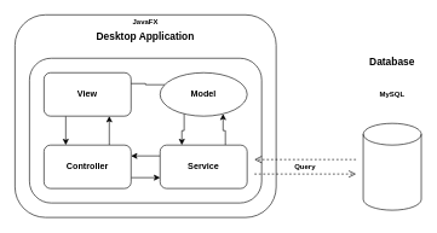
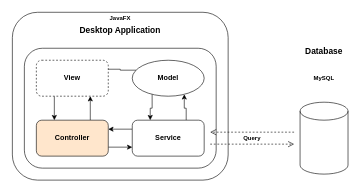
  <mxCell id="0" />
  <mxCell id="1" parent="0" />
  <mxCell id="2" value="" style="rounded=1;whiteSpace=wrap;html=1;" vertex="1" parent="1"><mxGeometry x="20" y="20" width="360" height="280" as="geometry" /></mxCell>
  <mxCell id="3" value="&lt;b&gt;&lt;font style=&quot;font-size: 14px;&quot;&gt;Desktop Application&lt;/font&gt;&lt;/b&gt;" style="text;html=1;align=center;verticalAlign=middle;whiteSpace=wrap;rounded=0;" vertex="1" parent="1"><mxGeometry x="20" y="40" width="360" height="20" as="geometry" /></mxCell>
  <mxCell id="4" value="&lt;b&gt;&lt;font style=&quot;font-size: 10px;&quot;&gt;JavaFX&lt;/font&gt;&lt;/b&gt;" style="text;html=1;align=center;verticalAlign=middle;whiteSpace=wrap;rounded=0;" vertex="1" parent="1"><mxGeometry x="20" y="20" width="360" height="20" as="geometry" /></mxCell>
  <mxCell id="5" value="" style="rounded=1;whiteSpace=wrap;html=1;" vertex="1" parent="1"><mxGeometry x="40" y="80" width="320" height="200" as="geometry" /></mxCell>
  <mxCell id="6" style="edgeStyle=orthogonalEdgeStyle;rounded=0;orthogonalLoop=1;jettySize=auto;html=1;exitX=0;exitY=0.25;exitDx=0;exitDy=0;entryX=1;entryY=0.25;entryDx=0;entryDy=0;" edge="1" parent="1" source="8" target="11"><mxGeometry relative="1" as="geometry" /></mxCell>
  <mxCell id="7" style="edgeStyle=orthogonalEdgeStyle;rounded=0;orthogonalLoop=1;jettySize=auto;html=1;exitX=0.75;exitY=0;exitDx=0;exitDy=0;entryX=0.75;entryY=1;entryDx=0;entryDy=0;" edge="1" parent="1" source="8" target="16"><mxGeometry relative="1" as="geometry" /></mxCell>
  <mxCell id="8" value="&lt;b&gt;Service&lt;/b&gt;" style="rounded=1;whiteSpace=wrap;html=1;" vertex="1" parent="1"><mxGeometry x="220" y="200" width="120" height="60" as="geometry" /></mxCell>
  <mxCell id="9" style="edgeStyle=orthogonalEdgeStyle;rounded=0;orthogonalLoop=1;jettySize=auto;html=1;exitX=0.75;exitY=0;exitDx=0;exitDy=0;entryX=0.75;entryY=1;entryDx=0;entryDy=0;" edge="1" parent="1" source="11" target="13"><mxGeometry relative="1" as="geometry" /></mxCell>
  <mxCell id="10" style="edgeStyle=orthogonalEdgeStyle;rounded=0;orthogonalLoop=1;jettySize=auto;html=1;exitX=1;exitY=0.75;exitDx=0;exitDy=0;entryX=0;entryY=0.75;entryDx=0;entryDy=0;" edge="1" parent="1" source="11" target="8"><mxGeometry relative="1" as="geometry" /></mxCell>
- <mxCell id="11" value="&lt;b&gt;Controller&lt;/b&gt;" style="rounded=1;whiteSpace=wrap;html=1;" vertex="1" parent="1"><mxGeometry x="60" y="200" width="120" height="60" as="geometry" /></mxCell>
+ <mxCell id="11" value="&lt;b&gt;Controller&lt;/b&gt;" style="rounded=1;whiteSpace=wrap;html=1;fillColor=#ffe6cc;" vertex="1" parent="1"><mxGeometry x="60" y="200" width="120" height="60" as="geometry" /></mxCell>
  <mxCell id="12" style="edgeStyle=orthogonalEdgeStyle;rounded=0;orthogonalLoop=1;jettySize=auto;html=1;exitX=0.25;exitY=1;exitDx=0;exitDy=0;entryX=0.25;entryY=0;entryDx=0;entryDy=0;" edge="1" parent="1" source="13" target="11"><mxGeometry relative="1" as="geometry" /></mxCell>
- <mxCell id="13" value="&lt;b&gt;View&lt;/b&gt;" style="rounded=1;whiteSpace=wrap;html=1;" vertex="1" parent="1"><mxGeometry x="60" y="100" width="120" height="60" as="geometry" /></mxCell>
+ <mxCell id="13" value="&lt;b&gt;View&lt;/b&gt;" style="rounded=1;whiteSpace=wrap;html=1;dashed=1;" vertex="1" parent="1"><mxGeometry x="60" y="100" width="120" height="60" as="geometry" /></mxCell>
  <mxCell id="14" style="edgeStyle=orthogonalEdgeStyle;rounded=0;orthogonalLoop=1;jettySize=auto;html=1;exitX=0;exitY=0.25;exitDx=0;exitDy=0;entryX=1;entryY=0.25;entryDx=0;entryDy=0;endArrow=none;" edge="1" parent="1" source="16" target="13"><mxGeometry relative="1" as="geometry" /></mxCell>
  <mxCell id="15" style="edgeStyle=orthogonalEdgeStyle;rounded=0;orthogonalLoop=1;jettySize=auto;html=1;exitX=0.25;exitY=1;exitDx=0;exitDy=0;entryX=0.25;entryY=0;entryDx=0;entryDy=0;" edge="1" parent="1" source="16" target="8"><mxGeometry relative="1" as="geometry" /></mxCell>
  <mxCell id="16" value="&lt;b&gt;Model&lt;/b&gt;" style="ellipse;whiteSpace=wrap;html=1;" vertex="1" parent="1"><mxGeometry x="220" y="100" width="120" height="60" as="geometry" /></mxCell>
  <mxCell id="17" value="" style="shape=cylinder3;whiteSpace=wrap;html=1;boundedLbl=1;backgroundOutline=1;size=15;" vertex="1" parent="1"><mxGeometry x="500" y="170" width="80" height="120" as="geometry" /></mxCell>
  <mxCell id="18" value="&lt;b&gt;&lt;font style=&quot;font-size: 14px;&quot;&gt;Database&lt;/font&gt;&lt;/b&gt;" style="text;html=1;align=center;verticalAlign=middle;whiteSpace=wrap;rounded=0;" vertex="1" parent="1"><mxGeometry x="500" y="75" width="80" height="20" as="geometry" /></mxCell>
  <mxCell id="19" value="&lt;b&gt;&lt;font style=&quot;font-size: 10px;&quot;&gt;MySQL&lt;/font&gt;&lt;/b&gt;" style="text;html=1;align=center;verticalAlign=middle;whiteSpace=wrap;rounded=0;" vertex="1" parent="1"><mxGeometry x="500" y="120" width="80" height="20" as="geometry" /></mxCell>
  <mxCell id="20" value="" style="html=1;verticalAlign=bottom;endArrow=open;dashed=1;endSize=8;curved=0;rounded=0;" edge="1" parent="1"><mxGeometry relative="1" as="geometry"><mxPoint x="490" y="220" as="sourcePoint" /><mxPoint x="350" y="220" as="targetPoint" /></mxGeometry></mxCell>
  <mxCell id="21" value="" style="html=1;verticalAlign=bottom;endArrow=open;dashed=1;endSize=8;curved=0;rounded=0;exitX=0.969;exitY=0.8;exitDx=0;exitDy=0;exitPerimeter=0;" edge="1" parent="1" source="5"><mxGeometry relative="1" as="geometry"><mxPoint x="400" y="230" as="sourcePoint" /><mxPoint x="490" y="240" as="targetPoint" /></mxGeometry></mxCell>
  <mxCell id="22" value="&lt;span style=&quot;font-size: 10px;&quot;&gt;&lt;b&gt;Query&lt;/b&gt;&lt;/span&gt;" style="text;html=1;align=center;verticalAlign=middle;whiteSpace=wrap;rounded=0;" vertex="1" parent="1"><mxGeometry x="380" y="220" width="80" height="20" as="geometry" /></mxCell>
